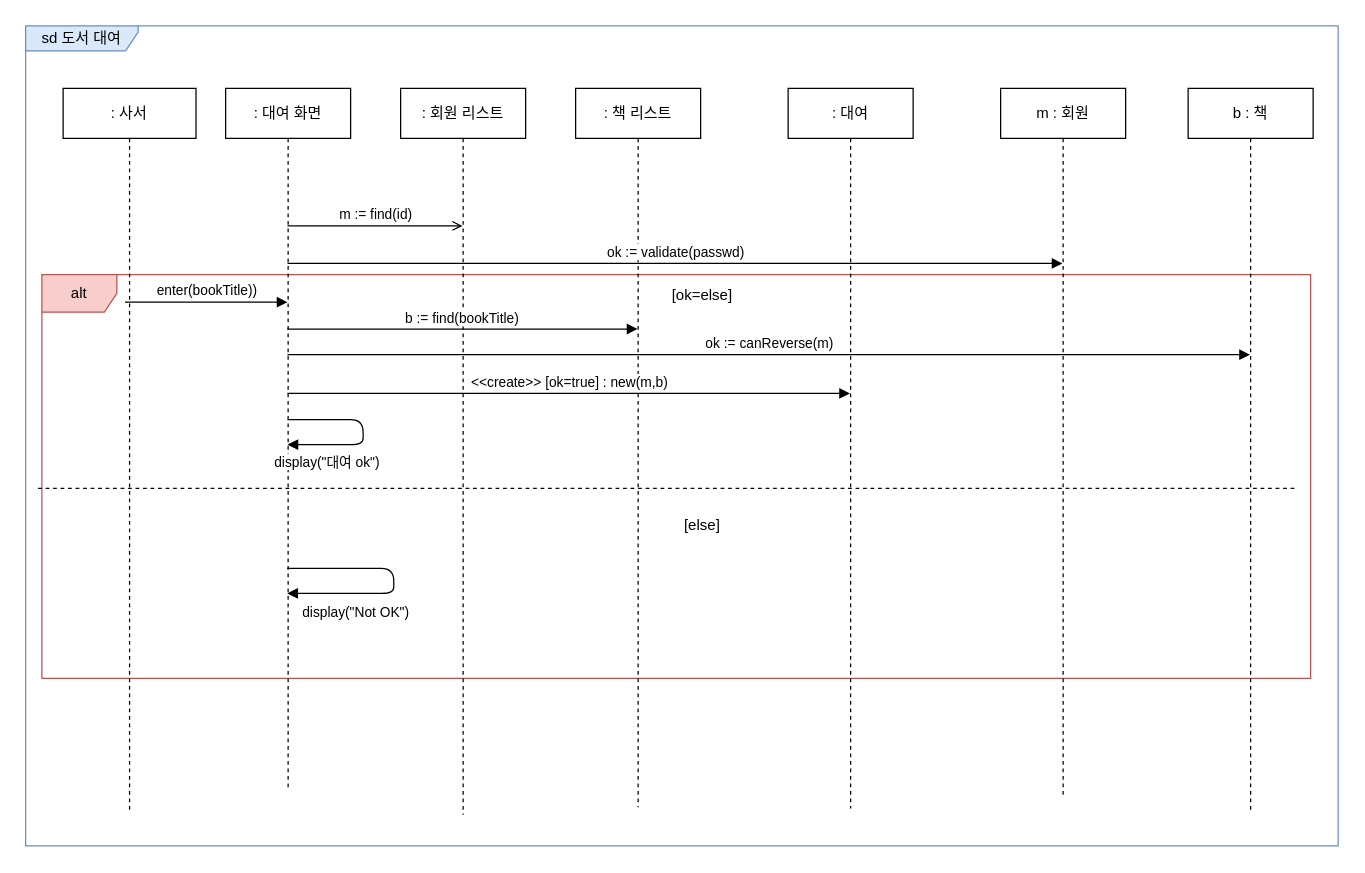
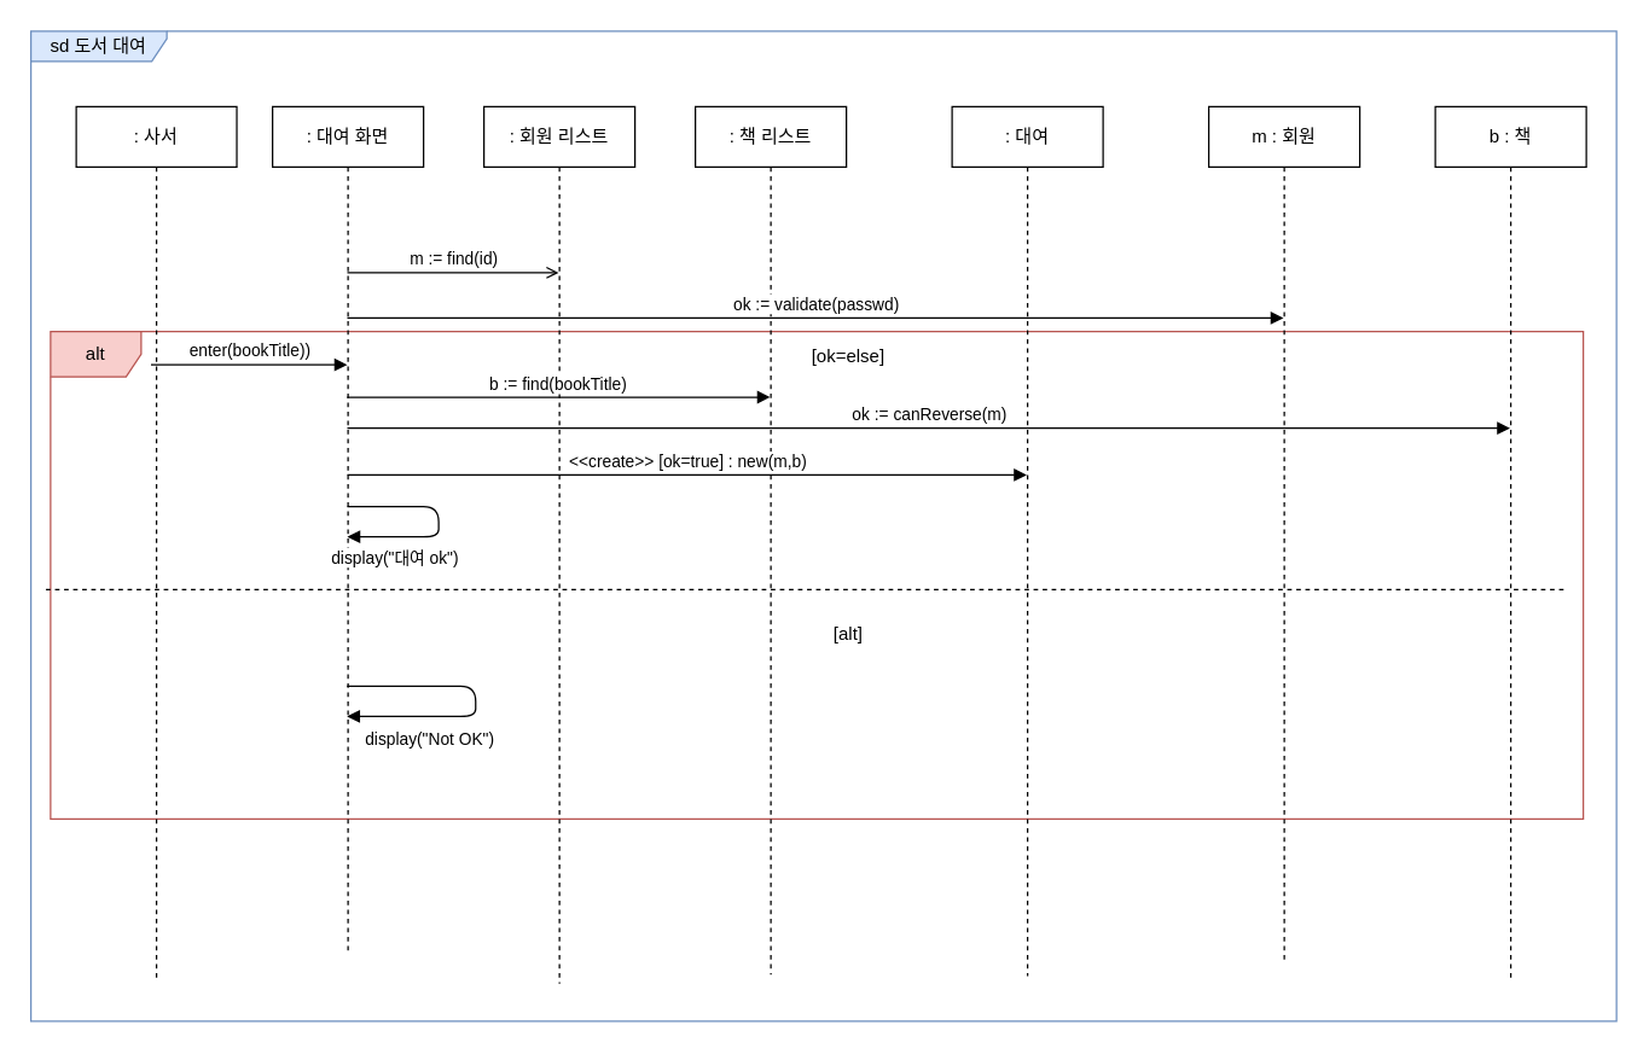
  <mxCell id="0" />
  <mxCell id="1" parent="0" />
  <mxCell id="2" value="sd 도서 대여" style="shape=umlFrame;whiteSpace=wrap;html=1;width=90;height=20;fillColor=#dae8fc;strokeColor=#6c8ebf;" parent="1" vertex="1"><mxGeometry x="20" y="20" width="1050" height="656" as="geometry" /></mxCell>
  <mxCell id="3" value="alt" style="shape=umlFrame;whiteSpace=wrap;html=1;fillColor=#f8cecc;strokeColor=#b85450;" parent="1" vertex="1"><mxGeometry x="33" y="219" width="1015" height="323" as="geometry" /></mxCell>
  <mxCell id="4" value=": 사서" style="shape=umlLifeline;perimeter=lifelinePerimeter;whiteSpace=wrap;html=1;container=1;collapsible=0;recursiveResize=0;outlineConnect=0;" parent="1" vertex="1"><mxGeometry x="50" y="70" width="106.32" height="578" as="geometry" /></mxCell>
  <mxCell id="5" value=": 대여 화면" style="shape=umlLifeline;perimeter=lifelinePerimeter;whiteSpace=wrap;html=1;container=1;collapsible=0;recursiveResize=0;outlineConnect=0;" parent="1" vertex="1"><mxGeometry x="180" y="70" width="100" height="559" as="geometry" /></mxCell>
  <mxCell id="6" value=": 회원 리스트" style="shape=umlLifeline;perimeter=lifelinePerimeter;whiteSpace=wrap;html=1;container=1;collapsible=0;recursiveResize=0;outlineConnect=0;" parent="1" vertex="1"><mxGeometry x="320" y="70" width="100" height="581" as="geometry" /></mxCell>
  <mxCell id="7" value=": 책 리스트" style="shape=umlLifeline;perimeter=lifelinePerimeter;whiteSpace=wrap;html=1;container=1;collapsible=0;recursiveResize=0;outlineConnect=0;" parent="1" vertex="1"><mxGeometry x="460" y="70" width="100" height="575" as="geometry" /></mxCell>
  <mxCell id="8" value=": 대여" style="shape=umlLifeline;perimeter=lifelinePerimeter;whiteSpace=wrap;html=1;container=1;collapsible=0;recursiveResize=0;outlineConnect=0;" parent="1" vertex="1"><mxGeometry x="630" y="70" width="100" height="576" as="geometry" /></mxCell>
  <mxCell id="9" value="m : 회원" style="shape=umlLifeline;perimeter=lifelinePerimeter;whiteSpace=wrap;html=1;container=1;collapsible=0;recursiveResize=0;outlineConnect=0;" parent="1" vertex="1"><mxGeometry x="800" y="70" width="100" height="568" as="geometry" /></mxCell>
  <mxCell id="10" value="b : 책" style="shape=umlLifeline;perimeter=lifelinePerimeter;whiteSpace=wrap;html=1;container=1;collapsible=0;recursiveResize=0;outlineConnect=0;" parent="1" vertex="1"><mxGeometry x="950" y="70" width="100" height="577" as="geometry" /></mxCell>
  <mxCell id="11" value="m := find(id)" style="html=1;verticalAlign=bottom;endArrow=open;" parent="1" source="5" target="6" edge="1"><mxGeometry width="80" relative="1" as="geometry"><mxPoint x="240" y="180" as="sourcePoint" /><mxPoint x="370" y="180" as="targetPoint" /><Array as="points"><mxPoint x="330.5" y="180" /></Array></mxGeometry></mxCell>
  <mxCell id="12" value="ok := validate(passwd)" style="html=1;verticalAlign=bottom;endArrow=block;" parent="1" edge="1"><mxGeometry width="80" relative="1" as="geometry"><mxPoint x="229.5" y="210" as="sourcePoint" /><mxPoint x="849.5" y="210" as="targetPoint" /><Array as="points"><mxPoint x="340.5" y="210" /></Array></mxGeometry></mxCell>
  <mxCell id="13" value="enter(bookTitle))" style="html=1;verticalAlign=bottom;endArrow=block;" parent="1" edge="1"><mxGeometry width="80" relative="1" as="geometry"><mxPoint x="99.5" y="241" as="sourcePoint" /><mxPoint x="229.5" y="241" as="targetPoint" /><Array as="points"><mxPoint x="200" y="241" /></Array></mxGeometry></mxCell>
  <mxCell id="14" value="b := find(bookTitle)" style="html=1;verticalAlign=bottom;endArrow=block;" parent="1" edge="1"><mxGeometry width="80" relative="1" as="geometry"><mxPoint x="229.324" y="262.5" as="sourcePoint" /><mxPoint x="509.5" y="262.5" as="targetPoint" /><Array as="points" /></mxGeometry></mxCell>
  <mxCell id="15" value="ok := canReverse(m)" style="html=1;verticalAlign=bottom;endArrow=block;" parent="1" edge="1"><mxGeometry width="80" relative="1" as="geometry"><mxPoint x="229.5" y="283" as="sourcePoint" /><mxPoint x="999.5" y="283" as="targetPoint" /><Array as="points" /></mxGeometry></mxCell>
  <mxCell id="16" value="&amp;lt;&amp;lt;create&amp;gt;&amp;gt; [ok=true] : new(m,b)" style="html=1;verticalAlign=bottom;endArrow=block;" parent="1" edge="1"><mxGeometry width="80" relative="1" as="geometry"><mxPoint x="229.5" y="314" as="sourcePoint" /><mxPoint x="679.5" y="314" as="targetPoint" /><Array as="points" /></mxGeometry></mxCell>
  <mxCell id="17" value="display(&quot;대여 ok&quot;)" style="html=1;verticalAlign=bottom;endArrow=block;" parent="1" edge="1"><mxGeometry x="0.567" y="23" width="80" relative="1" as="geometry"><mxPoint x="229.5" y="335" as="sourcePoint" /><mxPoint x="229.5" y="355" as="targetPoint" /><Array as="points"><mxPoint x="290" y="335" /><mxPoint x="290" y="355" /></Array><mxPoint as="offset" /></mxGeometry></mxCell>
  <mxCell id="18" value="" style="endArrow=none;dashed=1;html=1;exitX=-0.003;exitY=0.449;exitDx=0;exitDy=0;exitPerimeter=0;entryX=0.99;entryY=0.449;entryDx=0;entryDy=0;entryPerimeter=0;" parent="1" edge="1"><mxGeometry width="50" height="50" relative="1" as="geometry"><mxPoint x="29.955" y="390.027" as="sourcePoint" /><mxPoint x="1037.85" y="390.027" as="targetPoint" /></mxGeometry></mxCell>
  <mxCell id="19" value="[ok=else]" style="text;html=1;align=center;verticalAlign=middle;resizable=0;points=[];autosize=1;" parent="1" vertex="1"><mxGeometry x="532" y="227" width="57" height="18" as="geometry" /></mxCell>
- <mxCell id="20" value="[else]" style="text;html=1;align=center;verticalAlign=middle;resizable=0;points=[];autosize=1;" parent="1" vertex="1"><mxGeometry x="541" y="411" width="39" height="18" as="geometry" /></mxCell>
+ <mxCell id="20" value="[alt]" style="text;html=1;align=center;verticalAlign=middle;resizable=0;points=[];autosize=1;" parent="1" vertex="1"><mxGeometry x="541" y="411" width="39" height="18" as="geometry" /></mxCell>
  <mxCell id="21" value="display(&quot;Not OK&quot;)" style="html=1;verticalAlign=bottom;endArrow=block;" parent="1" edge="1"><mxGeometry x="0.425" y="24" width="80" relative="1" as="geometry"><mxPoint x="229.324" y="454" as="sourcePoint" /><mxPoint x="229.324" y="474" as="targetPoint" /><Array as="points"><mxPoint x="314.5" y="454" /><mxPoint x="314.5" y="474" /></Array><mxPoint as="offset" /></mxGeometry></mxCell>
